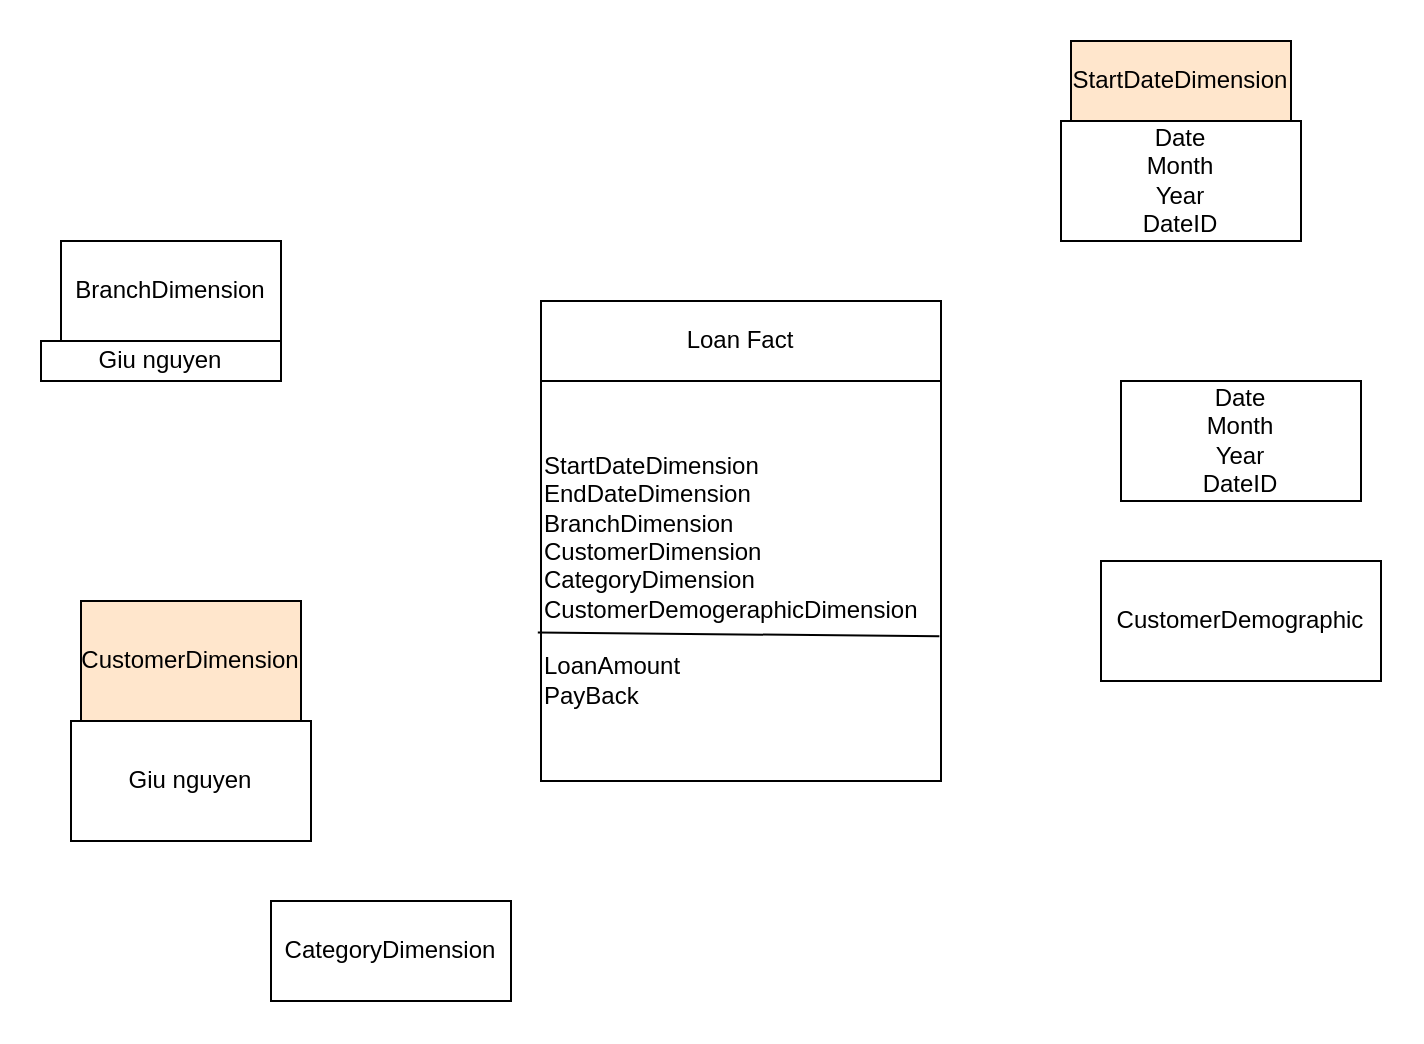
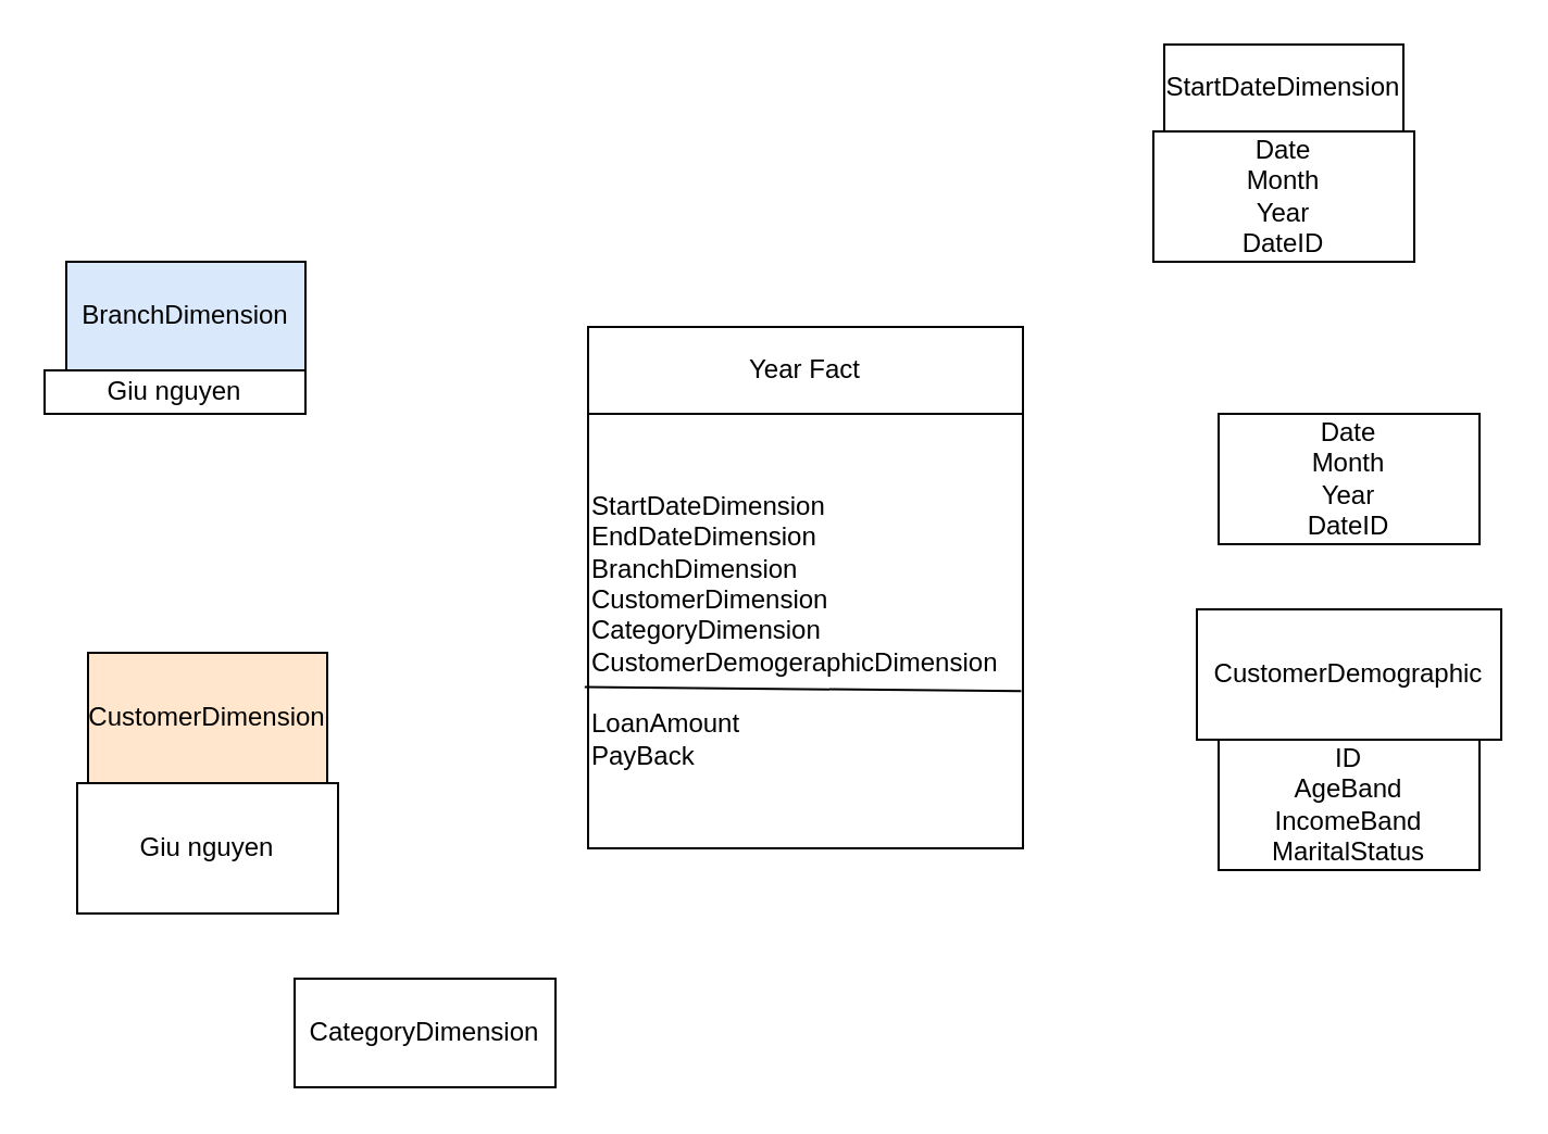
  <mxCell id="0" />
  <mxCell id="1" parent="0" />
- <mxCell id="2" value="Loan Fact" style="rounded=0;whiteSpace=wrap;html=1;" parent="1" vertex="1"><mxGeometry x="270" y="150" width="200" height="40" as="geometry" /></mxCell>
- <mxCell id="3" value="StartDateDimension" style="rounded=0;whiteSpace=wrap;html=1;fillColor=#ffe6cc;" parent="1" vertex="1"><mxGeometry x="535" y="20" width="110" height="40" as="geometry" /></mxCell>
+ <mxCell id="2" value="Year Fact" style="rounded=0;whiteSpace=wrap;html=1;" parent="1" vertex="1"><mxGeometry x="270" y="150" width="200" height="40" as="geometry" /></mxCell>
+ <mxCell id="3" value="StartDateDimension" style="rounded=0;whiteSpace=wrap;html=1;" parent="1" vertex="1"><mxGeometry x="535" y="20" width="110" height="40" as="geometry" /></mxCell>
  <mxCell id="4" value="CategoryDimension" style="rounded=0;whiteSpace=wrap;html=1;" parent="1" vertex="1"><mxGeometry x="135" y="450" width="120" height="50" as="geometry" /></mxCell>
- <mxCell id="5" value="BranchDimension" style="rounded=0;whiteSpace=wrap;html=1;" parent="1" vertex="1"><mxGeometry x="30" y="120" width="110" height="50" as="geometry" /></mxCell>
+ <mxCell id="5" value="BranchDimension" style="rounded=0;whiteSpace=wrap;html=1;fillColor=#dae8fc;" parent="1" vertex="1"><mxGeometry x="30" y="120" width="110" height="50" as="geometry" /></mxCell>
  <mxCell id="6" style="edgeStyle=orthogonalEdgeStyle;rounded=0;orthogonalLoop=1;jettySize=auto;html=1;exitX=0.5;exitY=1;exitDx=0;exitDy=0;" parent="1" source="4" target="4" edge="1"><mxGeometry relative="1" as="geometry" /></mxCell>
  <mxCell id="7" value="CustomerDimension" style="rounded=0;whiteSpace=wrap;html=1;fillColor=#ffe6cc;" parent="1" vertex="1"><mxGeometry x="40" y="300" width="110" height="60" as="geometry" /></mxCell>
  <mxCell id="8" value="CustomerDemographic" style="rounded=0;whiteSpace=wrap;html=1;" parent="1" vertex="1"><mxGeometry x="550" y="280" width="140" height="60" as="geometry" /></mxCell>
  <mxCell id="9" value="StartDateDimension&lt;br&gt;EndDateDimension&lt;br&gt;BranchDimension&lt;br&gt;CustomerDimension&lt;br&gt;CategoryDimension&lt;br&gt;CustomerDemogeraphicDimension&lt;br&gt;&lt;br&gt;LoanAmount&lt;br&gt;PayBack" style="rounded=0;whiteSpace=wrap;html=1;align=left;" parent="1" vertex="1"><mxGeometry x="270" y="190" width="200" height="200" as="geometry" /></mxCell>
  <mxCell id="10" value="" style="endArrow=none;html=1;exitX=-0.008;exitY=0.629;exitDx=0;exitDy=0;exitPerimeter=0;entryX=0.996;entryY=0.638;entryDx=0;entryDy=0;entryPerimeter=0;" edge="1" parent="1" source="9" target="9"><mxGeometry width="50" height="50" relative="1" as="geometry"><mxPoint x="380" y="400" as="sourcePoint" /><mxPoint x="430" y="350" as="targetPoint" /></mxGeometry></mxCell>
  <mxCell id="11" value="Giu nguyen" style="rounded=0;whiteSpace=wrap;html=1;" vertex="1" parent="1"><mxGeometry x="35" y="360" width="120" height="60" as="geometry" /></mxCell>
  <mxCell id="12" value="Giu nguyen" style="rounded=0;whiteSpace=wrap;html=1;" vertex="1" parent="1"><mxGeometry x="20" y="170" width="120" height="20" as="geometry" /></mxCell>
  <mxCell id="13" value="Date&lt;br&gt;Month&lt;br&gt;Year&lt;br&gt;DateID" style="rounded=0;whiteSpace=wrap;html=1;" vertex="1" parent="1"><mxGeometry x="530" y="60" width="120" height="60" as="geometry" /></mxCell>
+ <mxCell id="14" value="ID&lt;br&gt;AgeBand&lt;br&gt;IncomeBand&lt;br&gt;MaritalStatus&lt;br&gt;" style="rounded=0;whiteSpace=wrap;html=1;" vertex="1" parent="1"><mxGeometry x="560" y="340" width="120" height="60" as="geometry" /></mxCell>
  <mxCell id="15" value="Date&lt;br&gt;Month&lt;br&gt;Year&lt;br&gt;DateID" style="rounded=0;whiteSpace=wrap;html=1;" vertex="1" parent="1"><mxGeometry x="560" y="190" width="120" height="60" as="geometry" /></mxCell>
